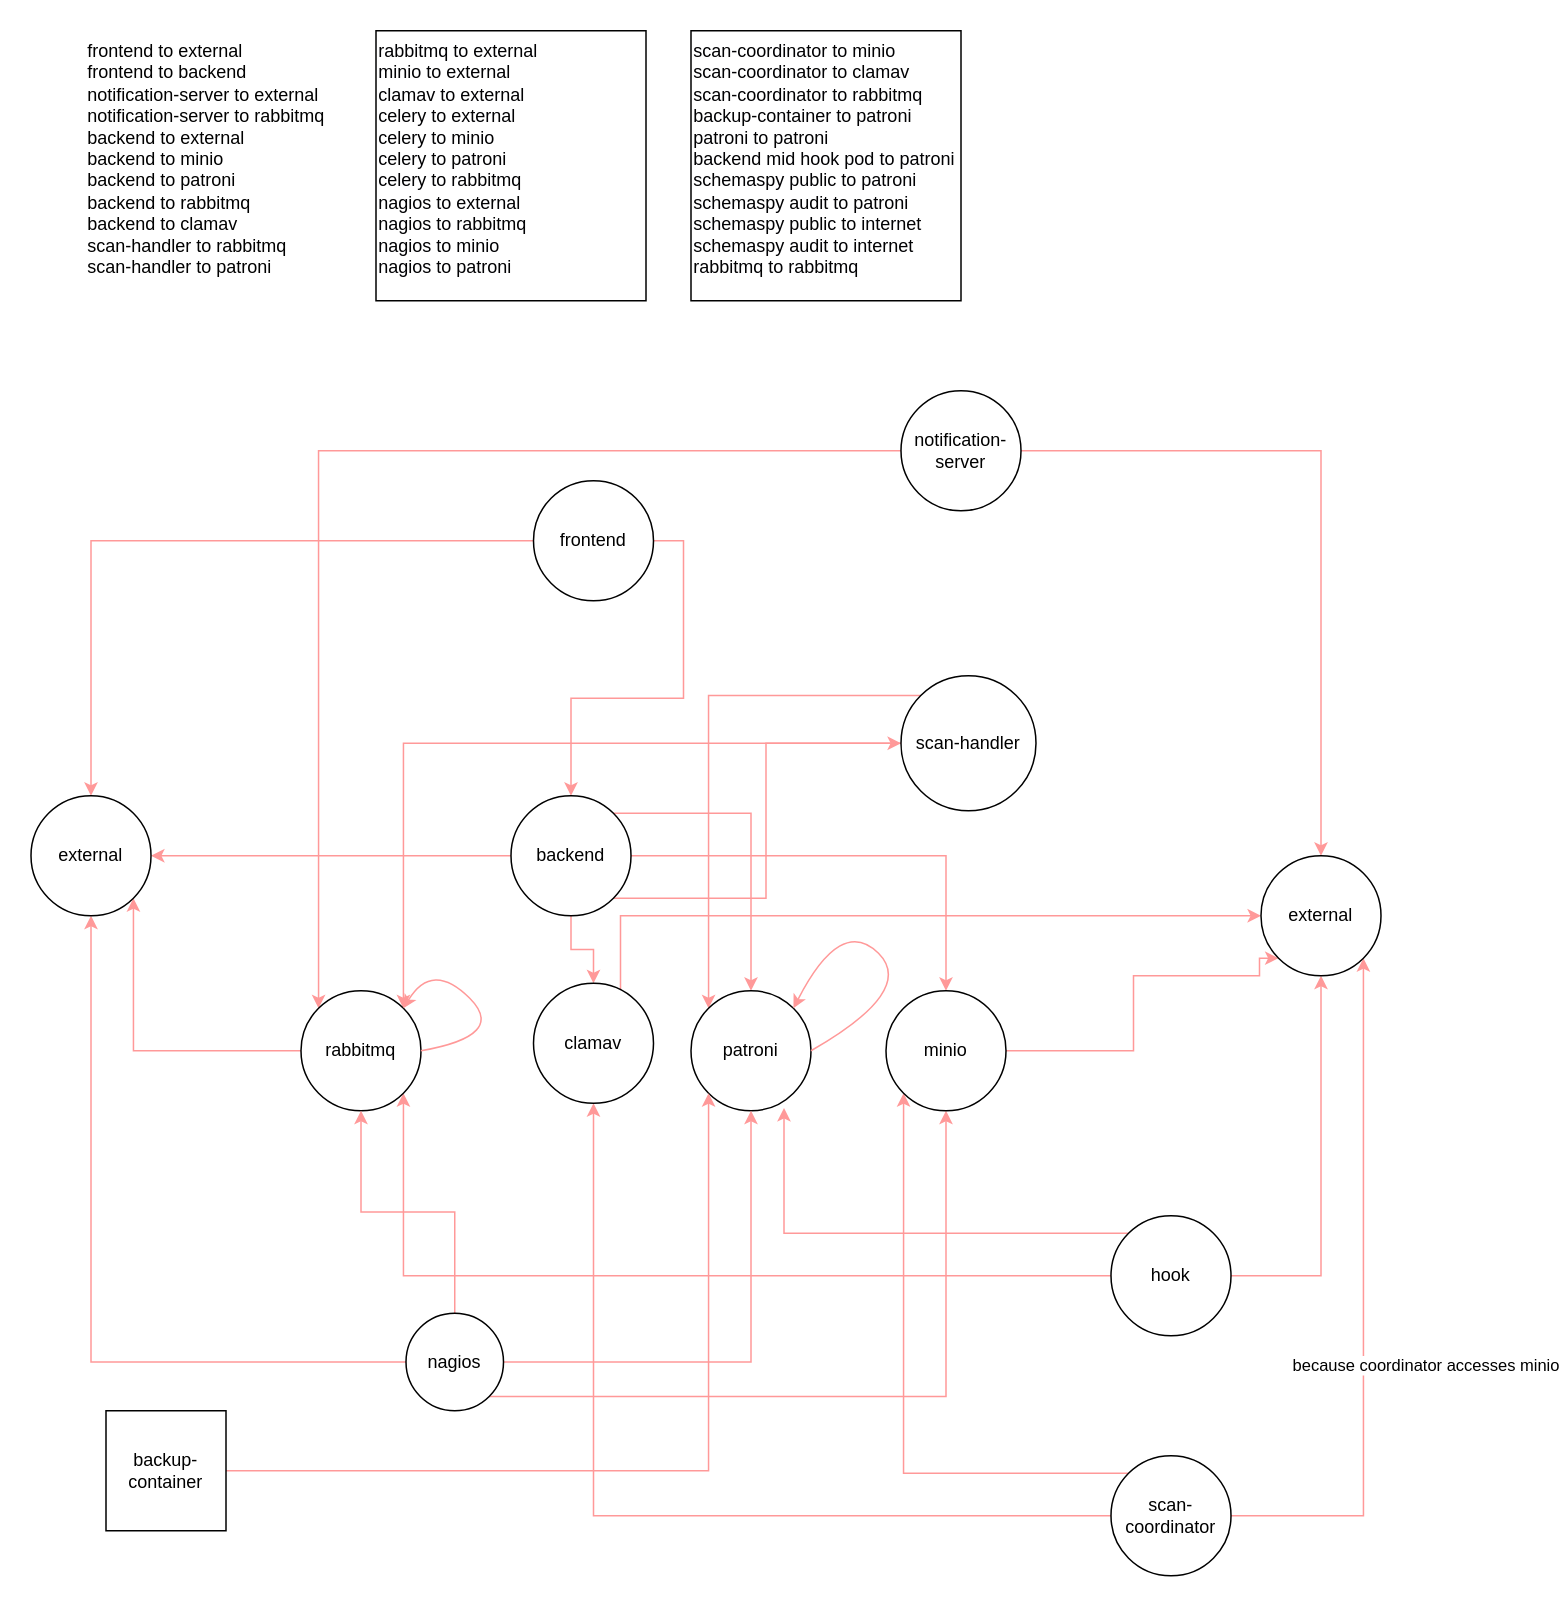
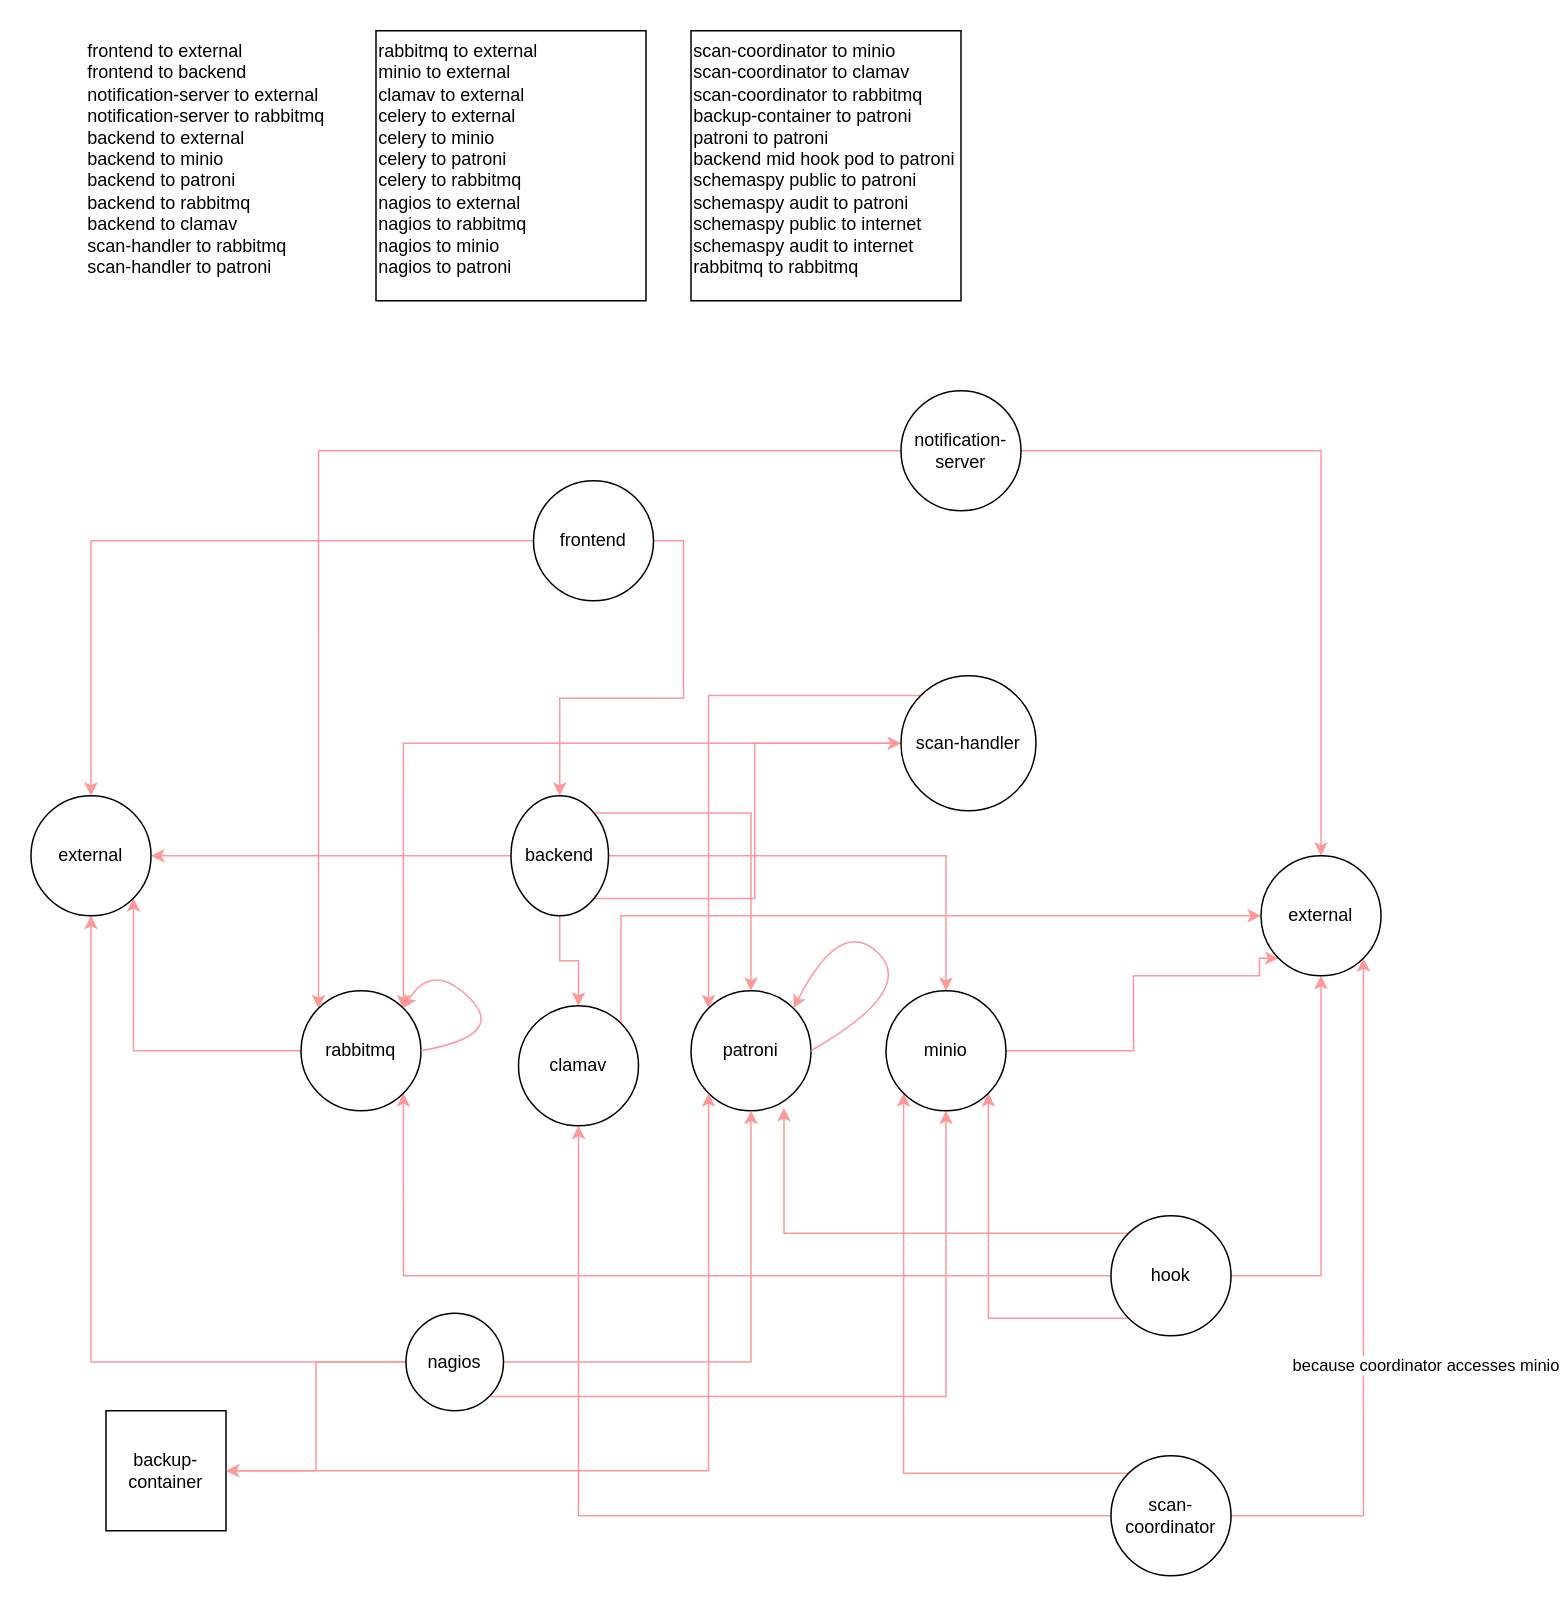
  <mxCell id="0" />
  <mxCell id="1" parent="0" />
  <mxCell id="2" style="edgeStyle=orthogonalEdgeStyle;rounded=0;orthogonalLoop=1;jettySize=auto;html=1;exitX=1;exitY=0.5;exitDx=0;exitDy=0;strokeColor=#FF9999;" parent="1" source="4" target="10" edge="1"><mxGeometry relative="1" as="geometry" /></mxCell>
  <mxCell id="3" style="edgeStyle=orthogonalEdgeStyle;rounded=0;orthogonalLoop=1;jettySize=auto;html=1;strokeColor=#FF9999;" parent="1" source="4" target="40" edge="1"><mxGeometry relative="1" as="geometry" /></mxCell>
  <mxCell id="4" value="frontend" style="ellipse;whiteSpace=wrap;html=1;aspect=fixed;" parent="1" vertex="1"><mxGeometry x="355" y="320" width="80" height="80" as="geometry" /></mxCell>
  <mxCell id="5" style="edgeStyle=orthogonalEdgeStyle;rounded=0;orthogonalLoop=1;jettySize=auto;html=1;strokeColor=#FF9999;" parent="1" source="10" target="40" edge="1"><mxGeometry relative="1" as="geometry" /></mxCell>
  <mxCell id="6" style="edgeStyle=orthogonalEdgeStyle;rounded=0;orthogonalLoop=1;jettySize=auto;html=1;exitX=0;exitY=1;exitDx=0;exitDy=0;strokeColor=#FF9999;" parent="1" source="10" target="25" edge="1"><mxGeometry relative="1" as="geometry" /></mxCell>
  <mxCell id="7" style="edgeStyle=orthogonalEdgeStyle;rounded=0;orthogonalLoop=1;jettySize=auto;html=1;entryX=0.5;entryY=0;entryDx=0;entryDy=0;strokeColor=#FF9999;" parent="1" source="10" target="37" edge="1"><mxGeometry relative="1" as="geometry" /></mxCell>
  <mxCell id="8" style="edgeStyle=orthogonalEdgeStyle;rounded=0;orthogonalLoop=1;jettySize=auto;html=1;exitX=1;exitY=0.5;exitDx=0;exitDy=0;strokeColor=#FF9999;" parent="1" source="10" target="39" edge="1"><mxGeometry relative="1" as="geometry" /></mxCell>
  <mxCell id="9" style="edgeStyle=orthogonalEdgeStyle;rounded=0;orthogonalLoop=1;jettySize=auto;html=1;exitX=1;exitY=0;exitDx=0;exitDy=0;strokeColor=#FF9999;" parent="1" source="10" target="26" edge="1"><mxGeometry relative="1" as="geometry" /></mxCell>
- <mxCell id="10" value="backend" style="ellipse;whiteSpace=wrap;html=1;aspect=fixed;" parent="1" vertex="1"><mxGeometry x="340" y="530" width="80" height="80" as="geometry" /></mxCell>
+ <mxCell id="10" value="backend" style="ellipse;whiteSpace=wrap;html=1;aspect=fixed;" parent="1" vertex="1"><mxGeometry x="340" y="530" width="65" height="80" as="geometry" /></mxCell>
  <mxCell id="11" style="edgeStyle=orthogonalEdgeStyle;rounded=0;orthogonalLoop=1;jettySize=auto;html=1;entryX=0;entryY=0;entryDx=0;entryDy=0;fontColor=#FF9999;strokeColor=#FF9999;" parent="1" source="13" target="28" edge="1"><mxGeometry relative="1" as="geometry" /></mxCell>
  <mxCell id="12" style="edgeStyle=orthogonalEdgeStyle;rounded=0;orthogonalLoop=1;jettySize=auto;html=1;strokeColor=#FF9999;" parent="1" source="13" target="41" edge="1"><mxGeometry relative="1" as="geometry" /></mxCell>
  <mxCell id="13" value="notification-server" style="ellipse;whiteSpace=wrap;html=1;aspect=fixed;" parent="1" vertex="1"><mxGeometry x="600" y="260" width="80" height="80" as="geometry" /></mxCell>
  <mxCell id="14" style="edgeStyle=orthogonalEdgeStyle;rounded=0;orthogonalLoop=1;jettySize=auto;html=1;entryX=1;entryY=1;entryDx=0;entryDy=0;strokeColor=#FF9999;" parent="1" source="18" target="28" edge="1"><mxGeometry relative="1" as="geometry" /></mxCell>
+ <mxCell id="15" style="edgeStyle=orthogonalEdgeStyle;rounded=0;orthogonalLoop=1;jettySize=auto;html=1;entryX=1;entryY=1;entryDx=0;entryDy=0;exitX=0;exitY=1;exitDx=0;exitDy=0;strokeColor=#FF9999;" parent="1" source="18" target="39" edge="1"><mxGeometry relative="1" as="geometry" /></mxCell>
  <mxCell id="16" style="edgeStyle=orthogonalEdgeStyle;rounded=0;orthogonalLoop=1;jettySize=auto;html=1;entryX=0.775;entryY=0.977;entryDx=0;entryDy=0;entryPerimeter=0;exitX=0;exitY=0;exitDx=0;exitDy=0;strokeColor=#FF9999;" parent="1" source="18" target="26" edge="1"><mxGeometry relative="1" as="geometry" /></mxCell>
  <mxCell id="17" style="edgeStyle=orthogonalEdgeStyle;rounded=0;orthogonalLoop=1;jettySize=auto;html=1;entryX=0.5;entryY=1;entryDx=0;entryDy=0;strokeColor=#FF9999;" parent="1" source="18" target="41" edge="1"><mxGeometry relative="1" as="geometry"><mxPoint x="890" y="660" as="targetPoint" /></mxGeometry></mxCell>
  <mxCell id="18" value="hook" style="ellipse;whiteSpace=wrap;html=1;aspect=fixed;" parent="1" vertex="1"><mxGeometry x="740" y="810" width="80" height="80" as="geometry" /></mxCell>
  <mxCell id="19" style="edgeStyle=orthogonalEdgeStyle;rounded=0;orthogonalLoop=1;jettySize=auto;html=1;strokeColor=#FF9999;" parent="1" source="22" target="37" edge="1"><mxGeometry relative="1" as="geometry" /></mxCell>
  <mxCell id="20" style="edgeStyle=orthogonalEdgeStyle;rounded=0;orthogonalLoop=1;jettySize=auto;html=1;entryX=0;entryY=1;entryDx=0;entryDy=0;exitX=0;exitY=0;exitDx=0;exitDy=0;strokeColor=#FF9999;" parent="1" source="22" target="39" edge="1"><mxGeometry relative="1" as="geometry" /></mxCell>
  <mxCell id="21" value="because coordinator accesses minio" style="edgeStyle=orthogonalEdgeStyle;rounded=0;orthogonalLoop=1;jettySize=auto;html=1;entryX=1;entryY=1;entryDx=0;entryDy=0;strokeColor=#FF9999;" edge="1" parent="1" source="22" target="41"><mxGeometry x="-0.181" y="-42" relative="1" as="geometry"><mxPoint as="offset" /></mxGeometry></mxCell>
  <mxCell id="22" value="scan-coordinator" style="ellipse;whiteSpace=wrap;html=1;aspect=fixed;" parent="1" vertex="1"><mxGeometry x="740" y="970" width="80" height="80" as="geometry" /></mxCell>
  <mxCell id="23" style="edgeStyle=orthogonalEdgeStyle;rounded=0;orthogonalLoop=1;jettySize=auto;html=1;entryX=1;entryY=0;entryDx=0;entryDy=0;strokeColor=#FF9999;" parent="1" source="25" target="28" edge="1"><mxGeometry relative="1" as="geometry" /></mxCell>
  <mxCell id="24" style="edgeStyle=orthogonalEdgeStyle;rounded=0;orthogonalLoop=1;jettySize=auto;html=1;entryX=0;entryY=0;entryDx=0;entryDy=0;exitX=0;exitY=0;exitDx=0;exitDy=0;strokeColor=#FF9999;" parent="1" source="25" target="26" edge="1"><mxGeometry relative="1" as="geometry" /></mxCell>
  <mxCell id="25" value="scan-handler" style="ellipse;whiteSpace=wrap;html=1;aspect=fixed;" parent="1" vertex="1"><mxGeometry x="600" y="450" width="90" height="90" as="geometry" /></mxCell>
  <mxCell id="26" value="patroni" style="ellipse;whiteSpace=wrap;html=1;aspect=fixed;" parent="1" vertex="1"><mxGeometry x="460" y="660" width="80" height="80" as="geometry" /></mxCell>
  <mxCell id="27" style="edgeStyle=orthogonalEdgeStyle;rounded=0;orthogonalLoop=1;jettySize=auto;html=1;entryX=1;entryY=1;entryDx=0;entryDy=0;fontColor=#FF9999;strokeColor=#FF9999;" parent="1" source="28" target="40" edge="1"><mxGeometry relative="1" as="geometry" /></mxCell>
  <mxCell id="28" value="rabbitmq" style="ellipse;whiteSpace=wrap;html=1;aspect=fixed;" parent="1" vertex="1"><mxGeometry x="200" y="660" width="80" height="80" as="geometry" /></mxCell>
  <mxCell id="29" style="edgeStyle=orthogonalEdgeStyle;rounded=0;orthogonalLoop=1;jettySize=auto;html=1;entryX=0;entryY=1;entryDx=0;entryDy=0;strokeColor=#FF9999;" parent="1" source="30" target="26" edge="1"><mxGeometry relative="1" as="geometry" /></mxCell>
  <mxCell id="30" value="backup-container" style="whiteSpace=wrap;html=1;aspect=fixed;rounded=0;" parent="1" vertex="1"><mxGeometry x="70" y="940" width="80" height="80" as="geometry" /></mxCell>
- <mxCell id="31" style="edgeStyle=orthogonalEdgeStyle;rounded=0;orthogonalLoop=1;jettySize=auto;html=1;entryX=0.5;entryY=1;entryDx=0;entryDy=0;strokeColor=#FF9999;" parent="1" source="35" target="28" edge="1"><mxGeometry relative="1" as="geometry"><mxPoint x="150" y="750" as="targetPoint" /></mxGeometry></mxCell>
+ <mxCell id="31" style="edgeStyle=orthogonalEdgeStyle;rounded=0;orthogonalLoop=1;jettySize=auto;html=1;strokeColor=#FF9999;" parent="1" source="35" target="30" edge="1"><mxGeometry relative="1" as="geometry"><mxPoint x="150" y="750" as="targetPoint" /></mxGeometry></mxCell>
  <mxCell id="32" style="edgeStyle=orthogonalEdgeStyle;rounded=0;orthogonalLoop=1;jettySize=auto;html=1;entryX=0.5;entryY=1;entryDx=0;entryDy=0;exitX=1;exitY=1;exitDx=0;exitDy=0;strokeColor=#FF9999;" parent="1" source="35" target="39" edge="1"><mxGeometry relative="1" as="geometry" /></mxCell>
  <mxCell id="33" style="edgeStyle=orthogonalEdgeStyle;rounded=0;orthogonalLoop=1;jettySize=auto;html=1;strokeColor=#FF9999;" parent="1" source="35" target="40" edge="1"><mxGeometry relative="1" as="geometry" /></mxCell>
  <mxCell id="34" style="edgeStyle=orthogonalEdgeStyle;rounded=0;orthogonalLoop=1;jettySize=auto;html=1;entryX=0.5;entryY=1;entryDx=0;entryDy=0;strokeColor=#FF9999;" parent="1" source="35" target="26" edge="1"><mxGeometry relative="1" as="geometry" /></mxCell>
  <mxCell id="35" value="nagios" style="ellipse;whiteSpace=wrap;html=1;aspect=fixed;" parent="1" vertex="1"><mxGeometry x="270" y="875" width="65" height="65" as="geometry" /></mxCell>
  <mxCell id="36" style="edgeStyle=orthogonalEdgeStyle;rounded=0;orthogonalLoop=1;jettySize=auto;html=1;exitX=1;exitY=0;exitDx=0;exitDy=0;entryX=0;entryY=0.5;entryDx=0;entryDy=0;strokeColor=#FF9999;fontColor=#010103;" parent="1" source="37" target="41" edge="1"><mxGeometry relative="1" as="geometry"><Array as="points"><mxPoint x="413" y="610" /></Array></mxGeometry></mxCell>
- <mxCell id="37" value="clamav" style="ellipse;whiteSpace=wrap;html=1;aspect=fixed;" parent="1" vertex="1"><mxGeometry x="355" y="655" width="80" height="80" as="geometry" /></mxCell>
+ <mxCell id="37" value="clamav" style="ellipse;whiteSpace=wrap;html=1;aspect=fixed;" parent="1" vertex="1"><mxGeometry x="345" y="670" width="80" height="80" as="geometry" /></mxCell>
  <mxCell id="38" style="edgeStyle=orthogonalEdgeStyle;rounded=0;orthogonalLoop=1;jettySize=auto;html=1;entryX=0;entryY=1;entryDx=0;entryDy=0;fontColor=#FF9999;strokeColor=#FF9999;" parent="1" source="39" target="41" edge="1"><mxGeometry relative="1" as="geometry"><Array as="points"><mxPoint x="755" y="700" /><mxPoint x="755" y="650" /><mxPoint x="839" y="650" /><mxPoint x="839" y="638" /></Array></mxGeometry></mxCell>
  <mxCell id="39" value="minio" style="ellipse;whiteSpace=wrap;html=1;aspect=fixed;" parent="1" vertex="1"><mxGeometry x="590" y="660" width="80" height="80" as="geometry" /></mxCell>
  <mxCell id="40" value="external" style="ellipse;whiteSpace=wrap;html=1;aspect=fixed;" parent="1" vertex="1"><mxGeometry x="20" y="530" width="80" height="80" as="geometry" /></mxCell>
  <mxCell id="41" value="external" style="ellipse;whiteSpace=wrap;html=1;aspect=fixed;" parent="1" vertex="1"><mxGeometry x="840" y="570" width="80" height="80" as="geometry" /></mxCell>
  <mxCell id="42" value="frontend to external&lt;br&gt;frontend to backend&lt;br&gt;notification-server to external&lt;br&gt;notification-server to rabbitmq&lt;br&gt;backend to external&lt;br&gt;backend to minio&lt;br&gt;backend to patroni&lt;br&gt;backend to rabbitmq&lt;br&gt;backend to clamav&lt;br&gt;scan-handler to rabbitmq&lt;br&gt;scan-handler to patroni&lt;br&gt;" style="text;html=1;strokeColor=none;fillColor=none;align=left;verticalAlign=top;whiteSpace=wrap;rounded=0;" parent="1" vertex="1"><mxGeometry x="56" y="20" width="184" height="170" as="geometry" /></mxCell>
  <mxCell id="43" value="rabbitmq to external&lt;br&gt;minio to external&lt;br&gt;clamav to external&lt;br&gt;celery to external&lt;br&gt;celery to minio&lt;br&gt;celery to patroni&lt;br&gt;celery to rabbitmq&lt;br&gt;nagios to external&lt;br&gt;nagios to rabbitmq&lt;br&gt;nagios to minio&lt;br&gt;nagios to patroni" style="whiteSpace=wrap;html=1;aspect=fixed;align=left;fontColor=#010103;verticalAlign=top;" parent="1" vertex="1"><mxGeometry x="250" y="20" width="180" height="180" as="geometry" /></mxCell>
  <mxCell id="44" value="scan-coordinator to minio&lt;br&gt;scan-coordinator to clamav&lt;br&gt;scan-coordinator to rabbitmq&lt;br&gt;backup-container to patroni&lt;br&gt;patroni to patroni&lt;br&gt;backend mid hook pod to patroni&lt;br&gt;schemaspy public to patroni&lt;br&gt;schemaspy audit to patroni&lt;br&gt;schemaspy public to internet&lt;br&gt;schemaspy audit to internet&lt;br&gt;rabbitmq to rabbitmq" style="whiteSpace=wrap;html=1;aspect=fixed;fontColor=#010103;align=left;verticalAlign=top;" parent="1" vertex="1"><mxGeometry x="460" y="20" width="180" height="180" as="geometry" /></mxCell>
  <mxCell id="45" value="" style="curved=1;endArrow=classic;html=1;exitX=1;exitY=0.5;exitDx=0;exitDy=0;entryX=1;entryY=0;entryDx=0;entryDy=0;strokeColor=#FF9999;" parent="1" source="26" target="26" edge="1"><mxGeometry width="50" height="50" relative="1" as="geometry"><mxPoint x="560" y="660" as="sourcePoint" /><mxPoint x="530" y="666" as="targetPoint" /><Array as="points"><mxPoint x="610" y="660" /><mxPoint x="560" y="610" /></Array></mxGeometry></mxCell>
  <mxCell id="46" value="" style="curved=1;endArrow=classic;html=1;strokeColor=#FF9999;exitX=1;exitY=0.5;exitDx=0;exitDy=0;entryX=1;entryY=0;entryDx=0;entryDy=0;" parent="1" source="28" target="28" edge="1"><mxGeometry width="50" height="50" relative="1" as="geometry"><mxPoint x="287.5" y="690" as="sourcePoint" /><mxPoint x="337.5" y="640" as="targetPoint" /><Array as="points"><mxPoint x="337.5" y="690" /><mxPoint x="287.5" y="640" /></Array></mxGeometry></mxCell>
